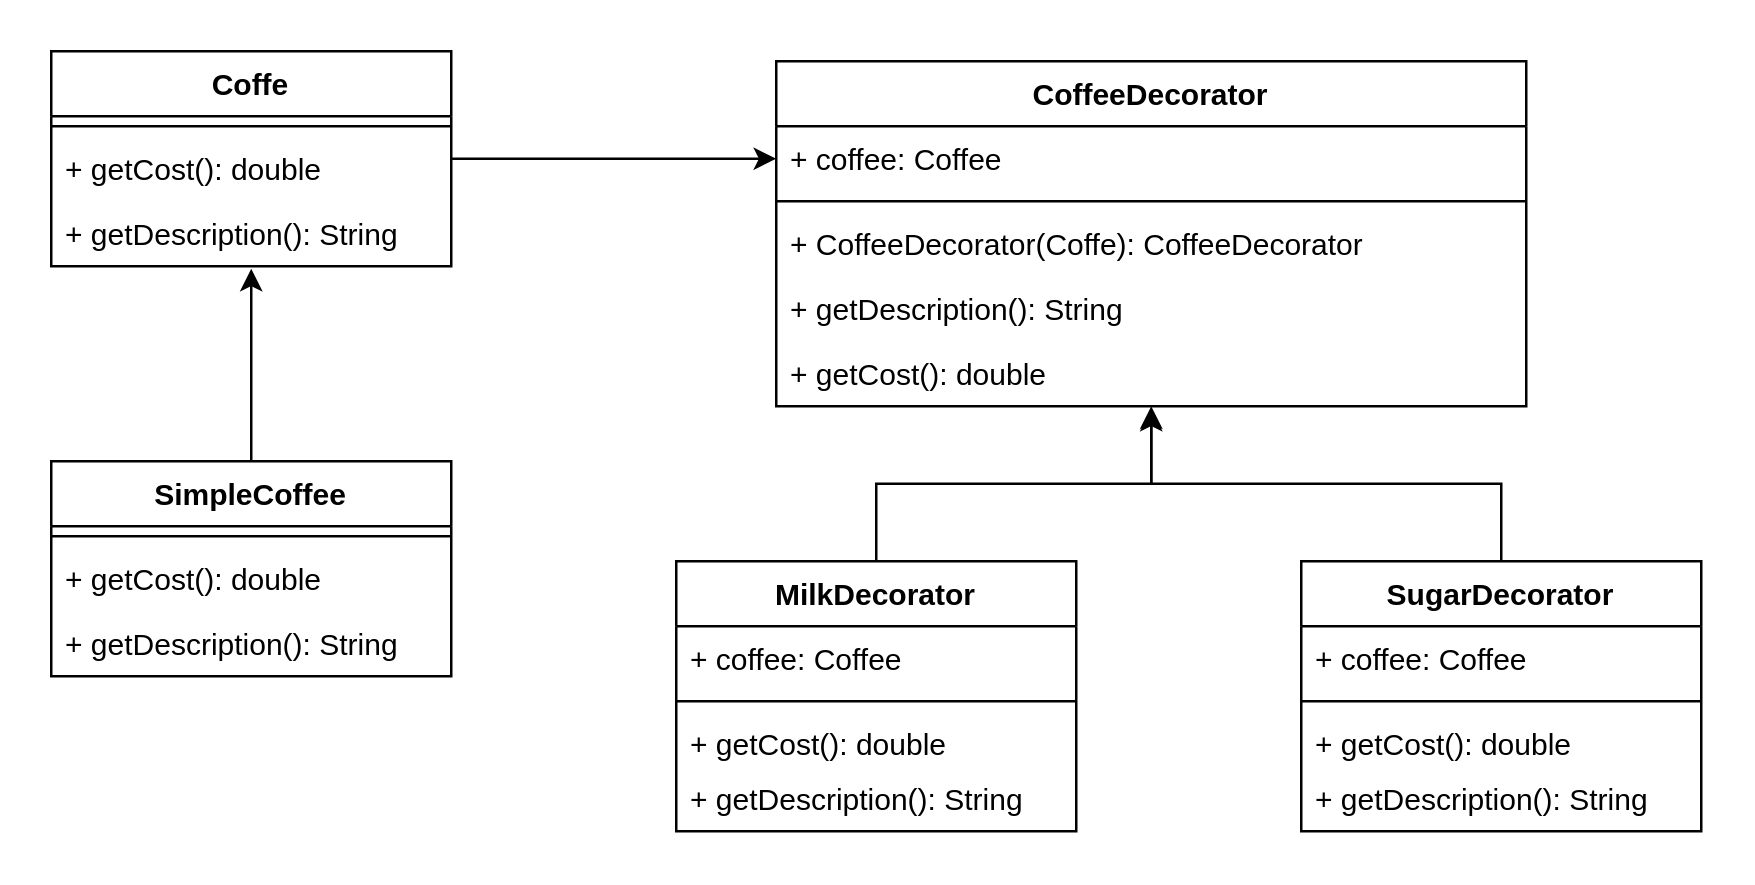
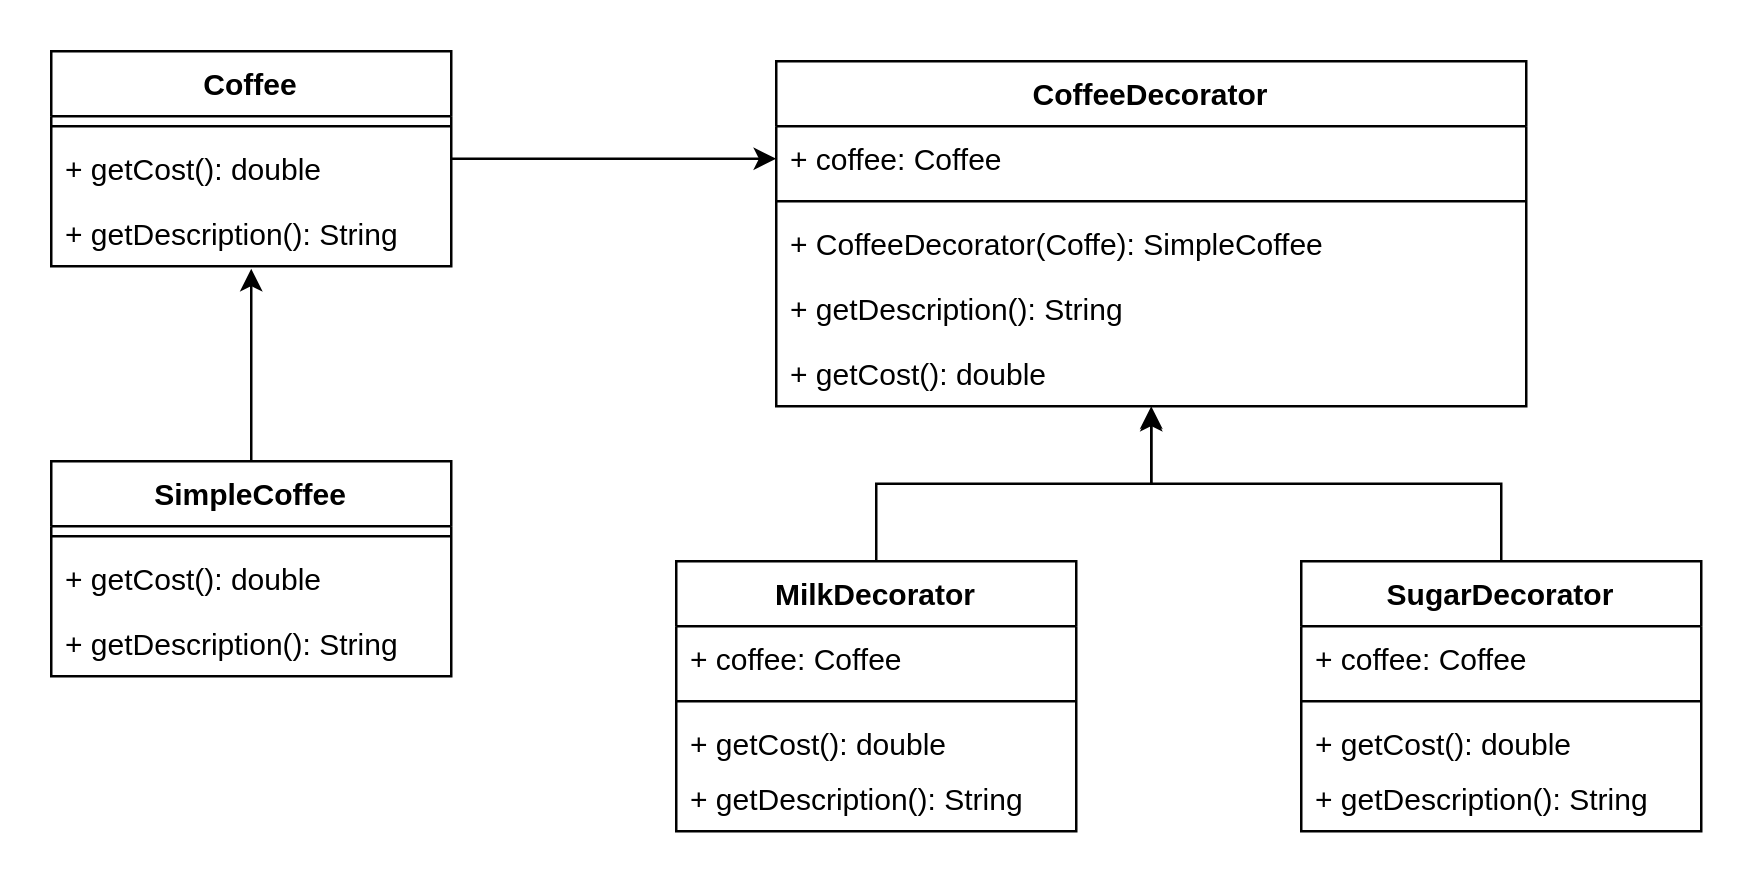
  <mxCell id="0" />
  <mxCell id="1" parent="0" />
  <mxCell id="2" style="edgeStyle=orthogonalEdgeStyle;rounded=0;orthogonalLoop=1;jettySize=auto;html=1;entryX=0;entryY=0.5;entryDx=0;entryDy=0;" edge="1" parent="1" source="3" target="13"><mxGeometry relative="1" as="geometry" /></mxCell>
- <mxCell id="3" value="Coffe" style="swimlane;fontStyle=1;align=center;verticalAlign=top;childLayout=stackLayout;horizontal=1;startSize=26;horizontalStack=0;resizeParent=1;resizeParentMax=0;resizeLast=0;collapsible=1;marginBottom=0;whiteSpace=wrap;html=1;" vertex="1" parent="1"><mxGeometry x="20" y="20" width="160" height="86" as="geometry" /></mxCell>
+ <mxCell id="3" value="Coffee" style="swimlane;fontStyle=1;align=center;verticalAlign=top;childLayout=stackLayout;horizontal=1;startSize=26;horizontalStack=0;resizeParent=1;resizeParentMax=0;resizeLast=0;collapsible=1;marginBottom=0;whiteSpace=wrap;html=1;" vertex="1" parent="1"><mxGeometry x="20" y="20" width="160" height="86" as="geometry" /></mxCell>
  <mxCell id="4" value="" style="line;strokeWidth=1;fillColor=none;align=left;verticalAlign=middle;spacingTop=-1;spacingLeft=3;spacingRight=3;rotatable=0;labelPosition=right;points=[];portConstraint=eastwest;strokeColor=inherit;" vertex="1" parent="3"><mxGeometry y="26" width="160" height="8" as="geometry" /></mxCell>
  <mxCell id="5" value="+ getCost(): double" style="text;strokeColor=none;fillColor=none;align=left;verticalAlign=top;spacingLeft=4;spacingRight=4;overflow=hidden;rotatable=0;points=[[0,0.5],[1,0.5]];portConstraint=eastwest;whiteSpace=wrap;html=1;" vertex="1" parent="3"><mxGeometry y="34" width="160" height="26" as="geometry" /></mxCell>
  <mxCell id="6" value="+ getDescription(): String" style="text;strokeColor=none;fillColor=none;align=left;verticalAlign=top;spacingLeft=4;spacingRight=4;overflow=hidden;rotatable=0;points=[[0,0.5],[1,0.5]];portConstraint=eastwest;whiteSpace=wrap;html=1;" vertex="1" parent="3"><mxGeometry y="60" width="160" height="26" as="geometry" /></mxCell>
  <mxCell id="7" value="SimpleCoffee" style="swimlane;fontStyle=1;align=center;verticalAlign=top;childLayout=stackLayout;horizontal=1;startSize=26;horizontalStack=0;resizeParent=1;resizeParentMax=0;resizeLast=0;collapsible=1;marginBottom=0;whiteSpace=wrap;html=1;" vertex="1" parent="1"><mxGeometry x="20" y="184" width="160" height="86" as="geometry" /></mxCell>
  <mxCell id="8" value="" style="line;strokeWidth=1;fillColor=none;align=left;verticalAlign=middle;spacingTop=-1;spacingLeft=3;spacingRight=3;rotatable=0;labelPosition=right;points=[];portConstraint=eastwest;strokeColor=inherit;" vertex="1" parent="7"><mxGeometry y="26" width="160" height="8" as="geometry" /></mxCell>
  <mxCell id="9" value="+ getCost(): double" style="text;strokeColor=none;fillColor=none;align=left;verticalAlign=top;spacingLeft=4;spacingRight=4;overflow=hidden;rotatable=0;points=[[0,0.5],[1,0.5]];portConstraint=eastwest;whiteSpace=wrap;html=1;" vertex="1" parent="7"><mxGeometry y="34" width="160" height="26" as="geometry" /></mxCell>
  <mxCell id="10" value="+ getDescription(): String" style="text;strokeColor=none;fillColor=none;align=left;verticalAlign=top;spacingLeft=4;spacingRight=4;overflow=hidden;rotatable=0;points=[[0,0.5],[1,0.5]];portConstraint=eastwest;whiteSpace=wrap;html=1;" vertex="1" parent="7"><mxGeometry y="60" width="160" height="26" as="geometry" /></mxCell>
  <mxCell id="11" style="edgeStyle=orthogonalEdgeStyle;rounded=0;orthogonalLoop=1;jettySize=auto;html=1;entryX=0.5;entryY=1.038;entryDx=0;entryDy=0;entryPerimeter=0;" edge="1" parent="1" source="7" target="6"><mxGeometry relative="1" as="geometry" /></mxCell>
  <mxCell id="12" value="CoffeeDecorator" style="swimlane;fontStyle=1;align=center;verticalAlign=top;childLayout=stackLayout;horizontal=1;startSize=26;horizontalStack=0;resizeParent=1;resizeParentMax=0;resizeLast=0;collapsible=1;marginBottom=0;whiteSpace=wrap;html=1;" vertex="1" parent="1"><mxGeometry x="310" y="24" width="300" height="138" as="geometry" /></mxCell>
  <mxCell id="13" value="+ coffee: Coffee" style="text;strokeColor=none;fillColor=none;align=left;verticalAlign=top;spacingLeft=4;spacingRight=4;overflow=hidden;rotatable=0;points=[[0,0.5],[1,0.5]];portConstraint=eastwest;whiteSpace=wrap;html=1;" vertex="1" parent="12"><mxGeometry y="26" width="300" height="26" as="geometry" /></mxCell>
  <mxCell id="14" value="" style="line;strokeWidth=1;fillColor=none;align=left;verticalAlign=middle;spacingTop=-1;spacingLeft=3;spacingRight=3;rotatable=0;labelPosition=right;points=[];portConstraint=eastwest;strokeColor=inherit;" vertex="1" parent="12"><mxGeometry y="52" width="300" height="8" as="geometry" /></mxCell>
- <mxCell id="15" value="+ CoffeeDecorator(Coffe): CoffeeDecorator" style="text;strokeColor=none;fillColor=none;align=left;verticalAlign=top;spacingLeft=4;spacingRight=4;overflow=hidden;rotatable=0;points=[[0,0.5],[1,0.5]];portConstraint=eastwest;whiteSpace=wrap;html=1;" vertex="1" parent="12"><mxGeometry y="60" width="300" height="26" as="geometry" /></mxCell>
+ <mxCell id="15" value="+ CoffeeDecorator(Coffe): SimpleCoffee" style="text;strokeColor=none;fillColor=none;align=left;verticalAlign=top;spacingLeft=4;spacingRight=4;overflow=hidden;rotatable=0;points=[[0,0.5],[1,0.5]];portConstraint=eastwest;whiteSpace=wrap;html=1;" vertex="1" parent="12"><mxGeometry y="60" width="300" height="26" as="geometry" /></mxCell>
  <mxCell id="16" value="+ getDescription(): String" style="text;strokeColor=none;fillColor=none;align=left;verticalAlign=top;spacingLeft=4;spacingRight=4;overflow=hidden;rotatable=0;points=[[0,0.5],[1,0.5]];portConstraint=eastwest;whiteSpace=wrap;html=1;" vertex="1" parent="12"><mxGeometry y="86" width="300" height="26" as="geometry" /></mxCell>
  <mxCell id="17" value="+ getCost(): double" style="text;strokeColor=none;fillColor=none;align=left;verticalAlign=top;spacingLeft=4;spacingRight=4;overflow=hidden;rotatable=0;points=[[0,0.5],[1,0.5]];portConstraint=eastwest;whiteSpace=wrap;html=1;" vertex="1" parent="12"><mxGeometry y="112" width="300" height="26" as="geometry" /></mxCell>
  <mxCell id="18" value="MilkDecorator" style="swimlane;fontStyle=1;align=center;verticalAlign=top;childLayout=stackLayout;horizontal=1;startSize=26;horizontalStack=0;resizeParent=1;resizeParentMax=0;resizeLast=0;collapsible=1;marginBottom=0;whiteSpace=wrap;html=1;" vertex="1" parent="1"><mxGeometry x="270" y="224" width="160" height="108" as="geometry" /></mxCell>
  <mxCell id="19" value="+ coffee: Coffee" style="text;strokeColor=none;fillColor=none;align=left;verticalAlign=top;spacingLeft=4;spacingRight=4;overflow=hidden;rotatable=0;points=[[0,0.5],[1,0.5]];portConstraint=eastwest;whiteSpace=wrap;html=1;" vertex="1" parent="18"><mxGeometry y="26" width="160" height="26" as="geometry" /></mxCell>
  <mxCell id="20" value="" style="line;strokeWidth=1;fillColor=none;align=left;verticalAlign=middle;spacingTop=-1;spacingLeft=3;spacingRight=3;rotatable=0;labelPosition=right;points=[];portConstraint=eastwest;strokeColor=inherit;" vertex="1" parent="18"><mxGeometry y="52" width="160" height="8" as="geometry" /></mxCell>
  <mxCell id="21" value="+ getCost(): double" style="text;strokeColor=none;fillColor=none;align=left;verticalAlign=top;spacingLeft=4;spacingRight=4;overflow=hidden;rotatable=0;points=[[0,0.5],[1,0.5]];portConstraint=eastwest;whiteSpace=wrap;html=1;" vertex="1" parent="18"><mxGeometry y="60" width="160" height="22" as="geometry" /></mxCell>
  <mxCell id="22" value="+ getDescription(): String" style="text;strokeColor=none;fillColor=none;align=left;verticalAlign=top;spacingLeft=4;spacingRight=4;overflow=hidden;rotatable=0;points=[[0,0.5],[1,0.5]];portConstraint=eastwest;whiteSpace=wrap;html=1;" vertex="1" parent="18"><mxGeometry y="82" width="160" height="26" as="geometry" /></mxCell>
  <mxCell id="23" value="SugarDecorator" style="swimlane;fontStyle=1;align=center;verticalAlign=top;childLayout=stackLayout;horizontal=1;startSize=26;horizontalStack=0;resizeParent=1;resizeParentMax=0;resizeLast=0;collapsible=1;marginBottom=0;whiteSpace=wrap;html=1;" vertex="1" parent="1"><mxGeometry x="520" y="224" width="160" height="108" as="geometry" /></mxCell>
  <mxCell id="24" value="+ coffee: Coffee" style="text;strokeColor=none;fillColor=none;align=left;verticalAlign=top;spacingLeft=4;spacingRight=4;overflow=hidden;rotatable=0;points=[[0,0.5],[1,0.5]];portConstraint=eastwest;whiteSpace=wrap;html=1;" vertex="1" parent="23"><mxGeometry y="26" width="160" height="26" as="geometry" /></mxCell>
  <mxCell id="25" value="" style="line;strokeWidth=1;fillColor=none;align=left;verticalAlign=middle;spacingTop=-1;spacingLeft=3;spacingRight=3;rotatable=0;labelPosition=right;points=[];portConstraint=eastwest;strokeColor=inherit;" vertex="1" parent="23"><mxGeometry y="52" width="160" height="8" as="geometry" /></mxCell>
  <mxCell id="26" value="+ getCost(): double" style="text;strokeColor=none;fillColor=none;align=left;verticalAlign=top;spacingLeft=4;spacingRight=4;overflow=hidden;rotatable=0;points=[[0,0.5],[1,0.5]];portConstraint=eastwest;whiteSpace=wrap;html=1;" vertex="1" parent="23"><mxGeometry y="60" width="160" height="22" as="geometry" /></mxCell>
  <mxCell id="27" value="+ getDescription(): String" style="text;strokeColor=none;fillColor=none;align=left;verticalAlign=top;spacingLeft=4;spacingRight=4;overflow=hidden;rotatable=0;points=[[0,0.5],[1,0.5]];portConstraint=eastwest;whiteSpace=wrap;html=1;" vertex="1" parent="23"><mxGeometry y="82" width="160" height="26" as="geometry" /></mxCell>
  <mxCell id="28" style="edgeStyle=orthogonalEdgeStyle;rounded=0;orthogonalLoop=1;jettySize=auto;html=1;entryX=0.5;entryY=1.038;entryDx=0;entryDy=0;entryPerimeter=0;" edge="1" parent="1" source="18" target="17"><mxGeometry relative="1" as="geometry" /></mxCell>
  <mxCell id="29" style="edgeStyle=orthogonalEdgeStyle;rounded=0;orthogonalLoop=1;jettySize=auto;html=1;entryX=0.5;entryY=1;entryDx=0;entryDy=0;entryPerimeter=0;" edge="1" parent="1" source="23" target="17"><mxGeometry relative="1" as="geometry" /></mxCell>
